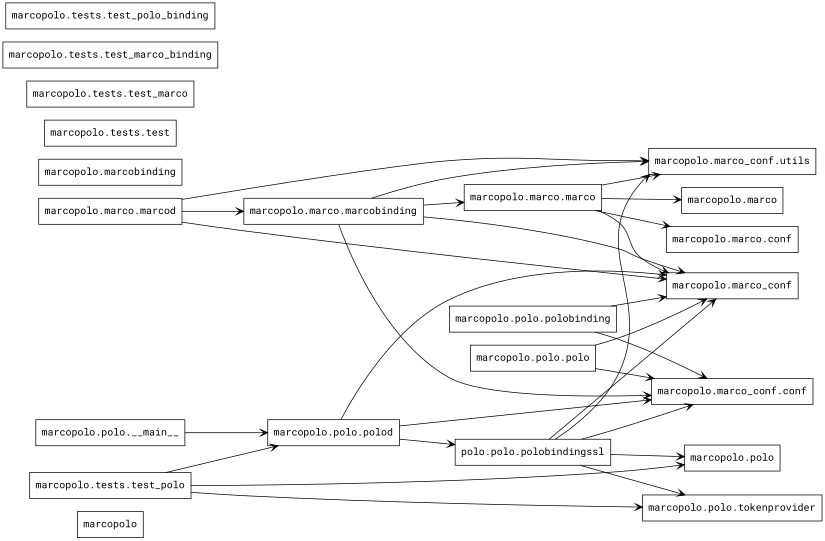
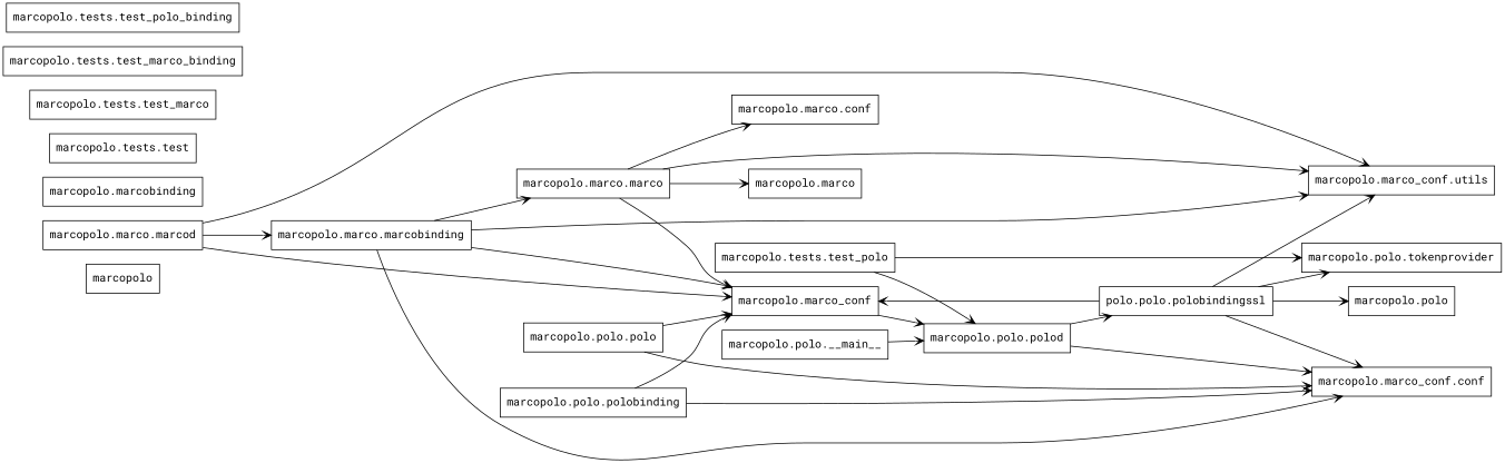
  digraph {
    fontname="Roboto Mono"
    rankdir=LR
    node [fontname="Roboto Mono" shape=box]
    edge [arrowhead=open arrowtail=none fontname="Roboto Mono"]
    n1 [label=marcopolo]
    n2 [label="marcopolo.marco"]
    n3 [label="marcopolo.marco.conf"]
    n4 [label="marcopolo.marco.marco"]
    n5 [label="marcopolo.marco_conf"]
    n6 [label="marcopolo.marco_conf.utils"]
    n7 [label="marcopolo.marco.marcobinding"]
    n8 [label="marcopolo.marco_conf.conf"]
    n9 [label="marcopolo.marco.marcod"]
    n10 [label="marcopolo.polo"]
    n11 [label="marcopolo.polo.__main__"]
    n12 [label="marcopolo.polo.polod"]
    n13 [label="polo.polo.polobindingssl"]
    n14 [label="marcopolo.polo.polo"]
    n15 [label="marcopolo.polo.polobinding"]
    n16 [label="marcopolo.polo.tokenprovider"]
    n17 [label="marcopolo.marcobinding"]
    n18 [label="marcopolo.tests.test"]
    n19 [label="marcopolo.tests.test_marco"]
    n20 [label="marcopolo.tests.test_marco_binding"]
    n21 [label="marcopolo.tests.test_polo"]
    n22 [label="marcopolo.tests.test_polo_binding"]
    n4 -> n2
    n4 -> n3
    n4 -> n5
    n4 -> n6
    n7 -> n4
    n7 -> n5
    n7 -> n6
    n7 -> n8
    n9 -> n5
    n9 -> n6
    n9 -> n7
    n11 -> n12
-   n12 -> n5
+   n5 -> n12
    n12 -> n8
    n12 -> n13
    n13 -> n5
    n13 -> n6
    n13 -> n8
    n13 -> n10
    n13 -> n16
    n14 -> n5
    n14 -> n8
    n15 -> n5
    n15 -> n8
-   n21 -> n10
    n21 -> n12
    n21 -> n16
  }
